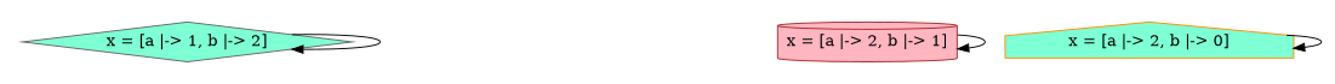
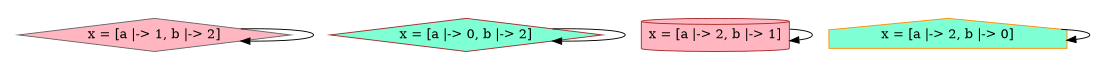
  strict digraph {
    nodesep=0.35
    node [color=brown fillcolor=aquamarine shape=diamond style=filled]
    edge [color=black fontcolor=black]
    n1 [color=darkorange label="x = [a |-> 2, b |-> 0]" shape=house]
    n2 [fillcolor=lightpink label="x = [a |-> 2, b |-> 1]" shape=cylinder]
-   n4 [color=gray40 label="x = [a |-> 1, b |-> 2]"]
+   n3 [label="x = [a |-> 0, b |-> 2]"]
+   n4 [color=gray40 fillcolor=lightpink label="x = [a |-> 1, b |-> 2]"]
    subgraph cluster_1 {
      color=white
      subgraph sub_2 {
        color=white
        rank=same
        n1
        n2
+       n3
        n4
      }
    }
    n1 -> n1
    n2 -> n2
+   n3 -> n3
    n4 -> n4
  }
